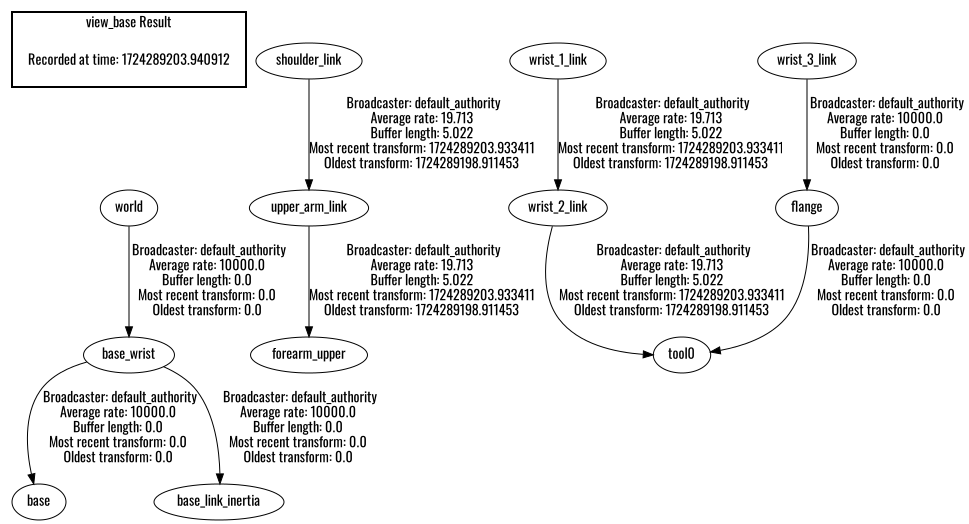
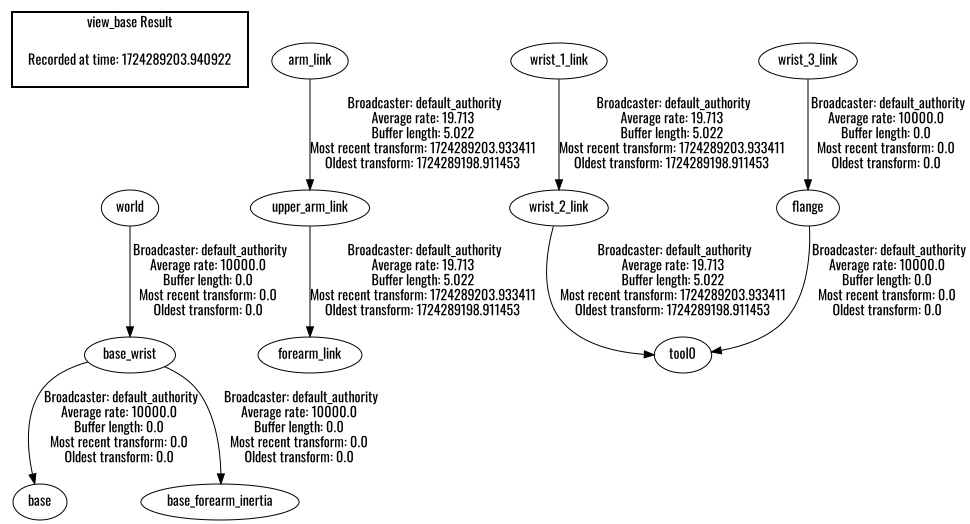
  digraph {
    fontname=Oswald
    node [fontname=Oswald]
    edge [fontname=Oswald]
-   "Recorded at time: 1724289203.940922" [shape=plaintext label="Recorded at time: 1724289203.940912"]
+   "Recorded at time: 1724289203.940922" [shape=plaintext]
    world
    n3 [label=base_wrist]
    base
-   base_link_inertia
-   shoulder_link
+   base_link_inertia [label=base_forearm_inertia]
+   shoulder_link [label=arm_link]
    upper_arm_link
    flange
    tool0
    wrist_3_link
    wrist_2_link
-   forearm_link [label=forearm_upper]
+   forearm_link
    wrist_1_link
    subgraph cluster_1 {
      color=black
      label="view_base Result"
      style=bold
      "Recorded at time: 1724289203.940922"
    }
    "Recorded at time: 1724289203.940922" -> world [style=invis]
    world -> n3 [label=" Broadcaster: default_authority\nAverage rate: 10000.0\nBuffer length: 0.0\nMost recent transform: 0.0\nOldest transform: 0.0\n"]
    n3 -> base [label=" Broadcaster: default_authority\nAverage rate: 10000.0\nBuffer length: 0.0\nMost recent transform: 0.0\nOldest transform: 0.0\n"]
    n3 -> base_link_inertia [label=" Broadcaster: default_authority\nAverage rate: 10000.0\nBuffer length: 0.0\nMost recent transform: 0.0\nOldest transform: 0.0\n"]
    shoulder_link -> upper_arm_link [label=" Broadcaster: default_authority\nAverage rate: 19.713\nBuffer length: 5.022\nMost recent transform: 1724289203.933411\nOldest transform: 1724289198.911453\n"]
    upper_arm_link -> forearm_link [label=" Broadcaster: default_authority\nAverage rate: 19.713\nBuffer length: 5.022\nMost recent transform: 1724289203.933411\nOldest transform: 1724289198.911453\n"]
    flange -> tool0 [label=" Broadcaster: default_authority\nAverage rate: 10000.0\nBuffer length: 0.0\nMost recent transform: 0.0\nOldest transform: 0.0\n"]
    wrist_3_link -> flange [label=" Broadcaster: default_authority\nAverage rate: 10000.0\nBuffer length: 0.0\nMost recent transform: 0.0\nOldest transform: 0.0\n"]
    wrist_2_link -> tool0 [label=" Broadcaster: default_authority\nAverage rate: 19.713\nBuffer length: 5.022\nMost recent transform: 1724289203.933411\nOldest transform: 1724289198.911453\n"]
    wrist_1_link -> wrist_2_link [label=" Broadcaster: default_authority\nAverage rate: 19.713\nBuffer length: 5.022\nMost recent transform: 1724289203.933411\nOldest transform: 1724289198.911453\n"]
  }
